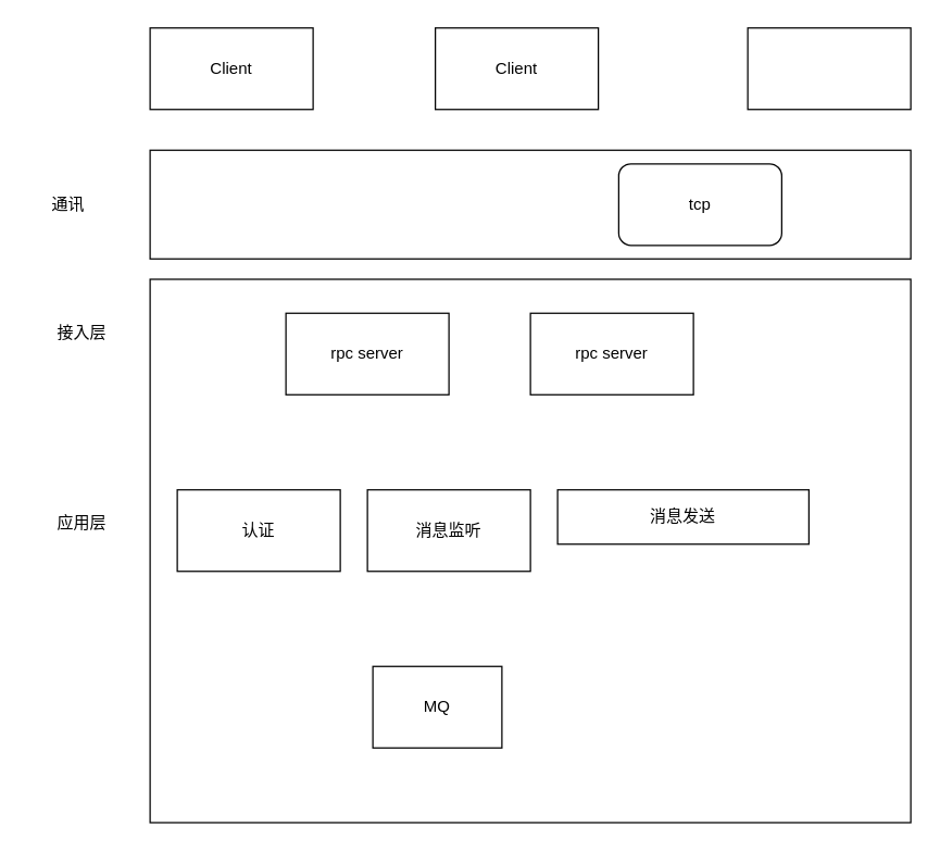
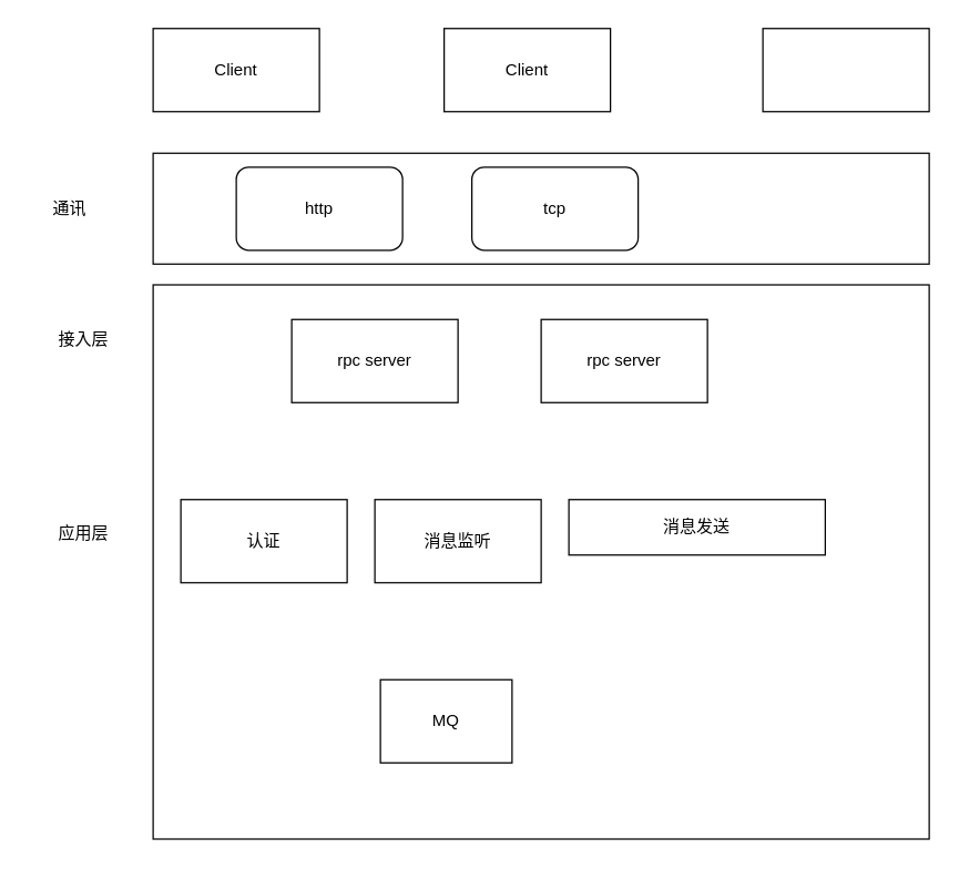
  <mxCell id="0" />
  <mxCell id="1" parent="0" />
  <mxCell id="2" value="Client" style="rounded=0;whiteSpace=wrap;html=1;" vertex="1" parent="1"><mxGeometry x="320" y="20" width="120" height="60" as="geometry" /></mxCell>
  <mxCell id="3" value="" style="rounded=0;whiteSpace=wrap;html=1;" vertex="1" parent="1"><mxGeometry x="110" y="205" width="560" height="400" as="geometry" /></mxCell>
  <mxCell id="4" value="MQ" style="rounded=0;whiteSpace=wrap;html=1;" vertex="1" parent="1"><mxGeometry x="274" y="490" width="95" height="60" as="geometry" /></mxCell>
  <mxCell id="5" value="" style="rounded=0;whiteSpace=wrap;html=1;" vertex="1" parent="1"><mxGeometry x="550" y="20" width="120" height="60" as="geometry" /></mxCell>
  <mxCell id="6" value="Client" style="rounded=0;whiteSpace=wrap;html=1;" vertex="1" parent="1"><mxGeometry x="110" y="20" width="120" height="60" as="geometry" /></mxCell>
  <mxCell id="7" value="应用层" style="text;html=1;align=center;verticalAlign=middle;whiteSpace=wrap;rounded=0;" vertex="1" parent="1"><mxGeometry x="30" y="370" width="60" height="30" as="geometry" /></mxCell>
  <mxCell id="8" value="接入层" style="text;html=1;align=center;verticalAlign=middle;whiteSpace=wrap;rounded=0;" vertex="1" parent="1"><mxGeometry x="30" y="230" width="60" height="30" as="geometry" /></mxCell>
  <mxCell id="9" value="rpc server" style="rounded=0;whiteSpace=wrap;html=1;" vertex="1" parent="1"><mxGeometry x="210" y="230" width="120" height="60" as="geometry" /></mxCell>
  <mxCell id="10" value="rpc server" style="rounded=0;whiteSpace=wrap;html=1;" vertex="1" parent="1"><mxGeometry x="390" y="230" width="120" height="60" as="geometry" /></mxCell>
  <mxCell id="11" value="消息监听" style="rounded=0;whiteSpace=wrap;html=1;" vertex="1" parent="1"><mxGeometry x="270" y="360" width="120" height="60" as="geometry" /></mxCell>
  <mxCell id="12" value="消息发送" style="rounded=0;whiteSpace=wrap;html=1;" vertex="1" parent="1"><mxGeometry x="410" y="360" width="185" height="40" as="geometry" /></mxCell>
  <mxCell id="13" value="认证" style="rounded=0;whiteSpace=wrap;html=1;" vertex="1" parent="1"><mxGeometry x="130" y="360" width="120" height="60" as="geometry" /></mxCell>
  <mxCell id="14" value="" style="rounded=0;whiteSpace=wrap;html=1;" vertex="1" parent="1"><mxGeometry x="110" y="110" width="560" height="80" as="geometry" /></mxCell>
  <mxCell id="15" value="通讯" style="text;html=1;align=center;verticalAlign=middle;whiteSpace=wrap;rounded=0;" vertex="1" parent="1"><mxGeometry x="20" y="135" width="60" height="30" as="geometry" /></mxCell>
- <mxCell id="17" value="tcp" style="rounded=1;whiteSpace=wrap;html=1;" vertex="1" parent="1"><mxGeometry x="455" y="120" width="120" height="60" as="geometry" /></mxCell>
+ <mxCell id="16" value="http" style="rounded=1;whiteSpace=wrap;html=1;" vertex="1" parent="1"><mxGeometry x="170" y="120" width="120" height="60" as="geometry" /></mxCell>
+ <mxCell id="17" value="tcp" style="rounded=1;whiteSpace=wrap;html=1;" vertex="1" parent="1"><mxGeometry x="340" y="120" width="120" height="60" as="geometry" /></mxCell>
